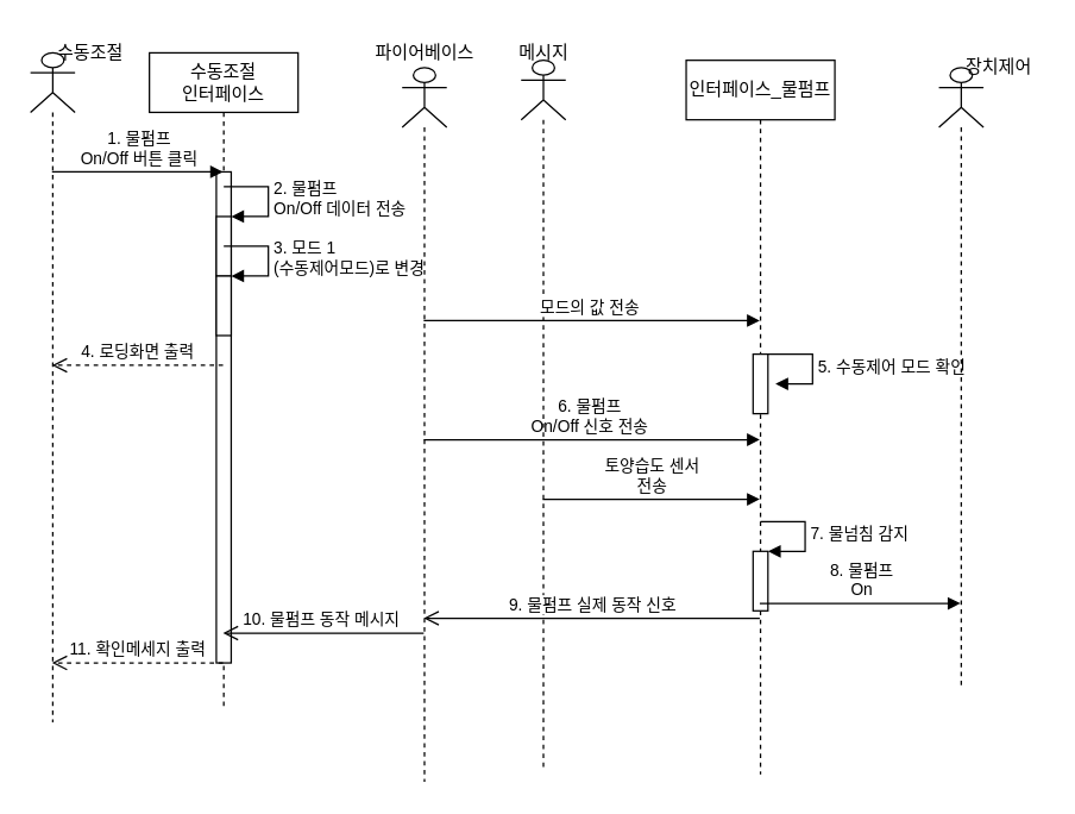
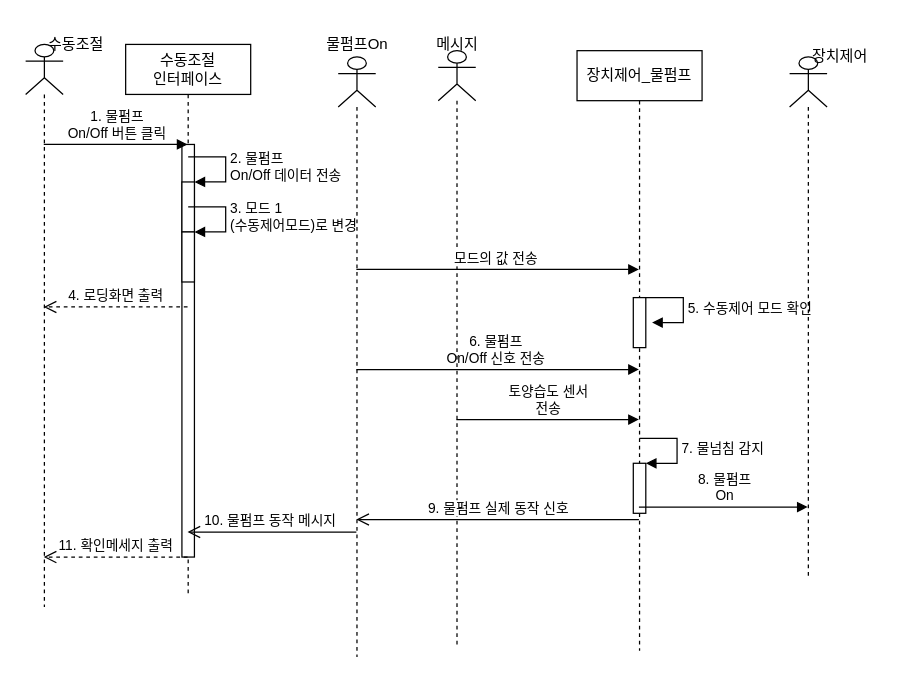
  <mxCell id="0" />
  <mxCell id="1" parent="0" />
  <mxCell id="2" value="수동조절&lt;br&gt;&amp;nbsp;인터페이스&lt;span style=&quot;white-space: pre;&quot;&gt; &lt;/span&gt;" style="shape=umlLifeline;perimeter=lifelinePerimeter;whiteSpace=wrap;html=1;container=1;collapsible=0;recursiveResize=0;outlineConnect=0;" parent="1" vertex="1"><mxGeometry x="100" y="35" width="100" height="440" as="geometry" /></mxCell>
  <mxCell id="3" value="" style="html=1;points=[];perimeter=orthogonalPerimeter;" parent="2" vertex="1"><mxGeometry x="45" y="80" width="10" height="330" as="geometry" /></mxCell>
  <mxCell id="4" value="" style="html=1;points=[];perimeter=orthogonalPerimeter;" vertex="1" parent="2"><mxGeometry x="45" y="110" width="10" height="40" as="geometry" /></mxCell>
  <mxCell id="5" value="&lt;span style=&quot;text-align: center;&quot;&gt;2. 물펌프&lt;/span&gt;&lt;br style=&quot;border-color: var(--border-color); text-align: center;&quot;&gt;&lt;span style=&quot;text-align: center;&quot;&gt;On/Off 데이터 전송&lt;/span&gt;" style="edgeStyle=orthogonalEdgeStyle;html=1;align=left;spacingLeft=2;endArrow=block;rounded=0;entryX=1;entryY=0;" edge="1" target="4" parent="2"><mxGeometry relative="1" as="geometry"><mxPoint x="50" y="90" as="sourcePoint" /><Array as="points"><mxPoint x="80" y="90" /></Array></mxGeometry></mxCell>
  <mxCell id="6" value="" style="html=1;points=[];perimeter=orthogonalPerimeter;" vertex="1" parent="2"><mxGeometry x="45" y="150" width="10" height="40" as="geometry" /></mxCell>
  <mxCell id="7" value="&lt;span style=&quot;text-align: center;&quot;&gt;3. 모드 1&lt;/span&gt;&lt;br style=&quot;border-color: var(--border-color); text-align: center;&quot;&gt;&lt;span style=&quot;text-align: center;&quot;&gt;(수동제어모드)로 변경&lt;/span&gt;" style="edgeStyle=orthogonalEdgeStyle;html=1;align=left;spacingLeft=2;endArrow=block;rounded=0;entryX=1;entryY=0;" edge="1" target="6" parent="2"><mxGeometry relative="1" as="geometry"><mxPoint x="50" y="130" as="sourcePoint" /><Array as="points"><mxPoint x="80" y="130" /></Array></mxGeometry></mxCell>
- <mxCell id="8" value="인터페이스_물펌프" style="shape=umlLifeline;perimeter=lifelinePerimeter;whiteSpace=wrap;html=1;container=1;collapsible=0;recursiveResize=0;outlineConnect=0;" parent="1" vertex="1"><mxGeometry x="461" y="40" width="100" height="480" as="geometry" /></mxCell>
+ <mxCell id="8" value="장치제어_물펌프" style="shape=umlLifeline;perimeter=lifelinePerimeter;whiteSpace=wrap;html=1;container=1;collapsible=0;recursiveResize=0;outlineConnect=0;" parent="1" vertex="1"><mxGeometry x="461" y="40" width="100" height="480" as="geometry" /></mxCell>
  <mxCell id="9" value="" style="html=1;points=[];perimeter=orthogonalPerimeter;" parent="8" vertex="1"><mxGeometry x="45" y="330" width="10" height="40" as="geometry" /></mxCell>
  <mxCell id="10" value="7. 물넘침 감지" style="edgeStyle=orthogonalEdgeStyle;html=1;align=left;spacingLeft=2;endArrow=block;rounded=0;entryX=1;entryY=0;" parent="8" target="9" edge="1"><mxGeometry relative="1" as="geometry"><mxPoint x="50" y="310" as="sourcePoint" /><Array as="points"><mxPoint x="80" y="310" /></Array></mxGeometry></mxCell>
  <mxCell id="11" value="5. 수동제어 모드 확인" style="edgeStyle=orthogonalEdgeStyle;html=1;align=left;spacingLeft=2;endArrow=block;rounded=0;entryX=1;entryY=0;" parent="8" edge="1"><mxGeometry relative="1" as="geometry"><mxPoint x="55" y="197.5" as="sourcePoint" /><Array as="points"><mxPoint x="85" y="197.5" /></Array><mxPoint x="60" y="217.5" as="targetPoint" /></mxGeometry></mxCell>
  <mxCell id="12" value="" style="html=1;points=[];perimeter=orthogonalPerimeter;" parent="8" vertex="1"><mxGeometry x="45" y="197.5" width="10" height="40" as="geometry" /></mxCell>
  <mxCell id="13" value="1. 물펌프&lt;br&gt;On/Off 버튼 클릭" style="html=1;verticalAlign=bottom;endArrow=block;rounded=0;" parent="1" source="17" target="2" edge="1"><mxGeometry width="80" relative="1" as="geometry"><mxPoint x="39.5" y="145" as="sourcePoint" /><mxPoint x="420" y="265" as="targetPoint" /><Array as="points"><mxPoint x="110" y="115" /></Array></mxGeometry></mxCell>
  <mxCell id="14" value="11. 확인메세지 출력" style="html=1;verticalAlign=bottom;endArrow=open;dashed=1;endSize=8;rounded=0;" parent="1" source="2" target="17" edge="1"><mxGeometry relative="1" as="geometry"><mxPoint x="420" y="265" as="sourcePoint" /><mxPoint x="39.5" y="175" as="targetPoint" /><Array as="points"><mxPoint x="120" y="445" /></Array></mxGeometry></mxCell>
  <mxCell id="15" value="6. 물펌프&lt;br&gt;On/Off 신호 전송" style="html=1;verticalAlign=bottom;endArrow=block;rounded=0;" parent="1" target="8" edge="1"><mxGeometry x="-0.019" width="80" relative="1" as="geometry"><mxPoint x="284.5" y="295" as="sourcePoint" /><mxPoint x="599.5" y="295" as="targetPoint" /><Array as="points"><mxPoint x="300" y="295" /></Array><mxPoint as="offset" /></mxGeometry></mxCell>
  <mxCell id="16" value="8. 물펌프&lt;br&gt;On" style="html=1;verticalAlign=bottom;endArrow=block;rounded=0;" parent="1" source="8" target="19" edge="1"><mxGeometry width="80" relative="1" as="geometry"><mxPoint x="491" y="425" as="sourcePoint" /><mxPoint x="640.5" y="395" as="targetPoint" /><Array as="points"><mxPoint x="572" y="405" /></Array></mxGeometry></mxCell>
  <mxCell id="17" value="" style="shape=umlLifeline;participant=umlActor;perimeter=lifelinePerimeter;whiteSpace=wrap;html=1;container=1;collapsible=0;recursiveResize=0;verticalAlign=top;spacingTop=36;outlineConnect=0;" parent="1" vertex="1"><mxGeometry x="20" y="35" width="30" height="450" as="geometry" /></mxCell>
  <mxCell id="18" value="수동조절" style="text;html=1;align=center;verticalAlign=middle;resizable=0;points=[];autosize=1;strokeColor=none;fillColor=none;" parent="1" vertex="1"><mxGeometry x="30" y="20" width="60" height="30" as="geometry" /></mxCell>
  <mxCell id="19" value="" style="shape=umlLifeline;participant=umlActor;perimeter=lifelinePerimeter;whiteSpace=wrap;html=1;container=1;collapsible=0;recursiveResize=0;verticalAlign=top;spacingTop=36;outlineConnect=0;" parent="1" vertex="1"><mxGeometry x="631" y="45" width="30" height="415" as="geometry" /></mxCell>
  <mxCell id="20" value="장치제어" style="text;html=1;align=center;verticalAlign=middle;resizable=0;points=[];autosize=1;strokeColor=none;fillColor=none;" parent="1" vertex="1"><mxGeometry x="641" y="30" width="60" height="30" as="geometry" /></mxCell>
  <mxCell id="21" value="" style="shape=umlLifeline;participant=umlActor;perimeter=lifelinePerimeter;whiteSpace=wrap;html=1;container=1;collapsible=0;recursiveResize=0;verticalAlign=top;spacingTop=36;outlineConnect=0;" parent="1" vertex="1"><mxGeometry x="270" y="45" width="30" height="480" as="geometry" /></mxCell>
- <mxCell id="22" value="파이어베이스" style="text;html=1;align=center;verticalAlign=middle;resizable=0;points=[];autosize=1;strokeColor=none;fillColor=none;" parent="1" vertex="1"><mxGeometry x="235" y="20" width="100" height="30" as="geometry" /></mxCell>
+ <mxCell id="22" value="물펌프On" style="text;html=1;align=center;verticalAlign=middle;resizable=0;points=[];autosize=1;strokeColor=none;fillColor=none;" parent="1" vertex="1"><mxGeometry x="235" y="20" width="100" height="30" as="geometry" /></mxCell>
  <mxCell id="23" value="" style="shape=umlLifeline;participant=umlActor;perimeter=lifelinePerimeter;whiteSpace=wrap;html=1;container=1;collapsible=0;recursiveResize=0;verticalAlign=top;spacingTop=36;outlineConnect=0;" parent="1" vertex="1"><mxGeometry x="350" y="40" width="30" height="475" as="geometry" /></mxCell>
  <mxCell id="24" value="메시지" style="text;html=1;align=center;verticalAlign=middle;resizable=0;points=[];autosize=1;strokeColor=none;fillColor=none;" parent="1" vertex="1"><mxGeometry x="315" y="20" width="100" height="30" as="geometry" /></mxCell>
  <mxCell id="25" value="4. 로딩화면 출력" style="html=1;verticalAlign=bottom;endArrow=open;dashed=1;endSize=8;rounded=0;" parent="1" source="2" target="17" edge="1"><mxGeometry relative="1" as="geometry"><mxPoint x="199.5" y="425" as="sourcePoint" /><mxPoint x="44.5" y="425" as="targetPoint" /><Array as="points"><mxPoint x="110" y="245" /></Array></mxGeometry></mxCell>
  <mxCell id="26" value="9. 물펌프 실제 동작 신호" style="html=1;verticalAlign=bottom;endArrow=open;endSize=8;rounded=0;" parent="1" source="8" target="21" edge="1"><mxGeometry relative="1" as="geometry"><mxPoint x="270" y="425" as="sourcePoint" /><mxPoint x="115" y="425" as="targetPoint" /><Array as="points"><mxPoint x="390" y="415" /></Array></mxGeometry></mxCell>
  <mxCell id="27" value="10. 물펌프 동작 메시지&amp;nbsp;" style="html=1;verticalAlign=bottom;endArrow=open;endSize=8;rounded=0;" parent="1" source="21" target="2" edge="1"><mxGeometry relative="1" as="geometry"><mxPoint x="534.5" y="425" as="sourcePoint" /><mxPoint x="234.5" y="425" as="targetPoint" /><Array as="points"><mxPoint x="170" y="425" /></Array></mxGeometry></mxCell>
  <mxCell id="28" value="모드의 값 전송" style="html=1;verticalAlign=bottom;endArrow=block;rounded=0;" parent="1" source="21" target="8" edge="1"><mxGeometry x="-0.019" width="80" relative="1" as="geometry"><mxPoint x="234.5" y="285" as="sourcePoint" /><mxPoint x="509.5" y="215" as="targetPoint" /><Array as="points"><mxPoint x="340" y="215" /></Array><mxPoint as="offset" /></mxGeometry></mxCell>
  <mxCell id="29" value="토양습도 센서&lt;br&gt;전송" style="html=1;verticalAlign=bottom;endArrow=block;rounded=0;" parent="1" source="23" target="8" edge="1"><mxGeometry width="80" relative="1" as="geometry"><mxPoint x="281" y="335" as="sourcePoint" /><mxPoint x="516" y="335" as="targetPoint" /><Array as="points"><mxPoint x="430" y="335" /></Array></mxGeometry></mxCell>
